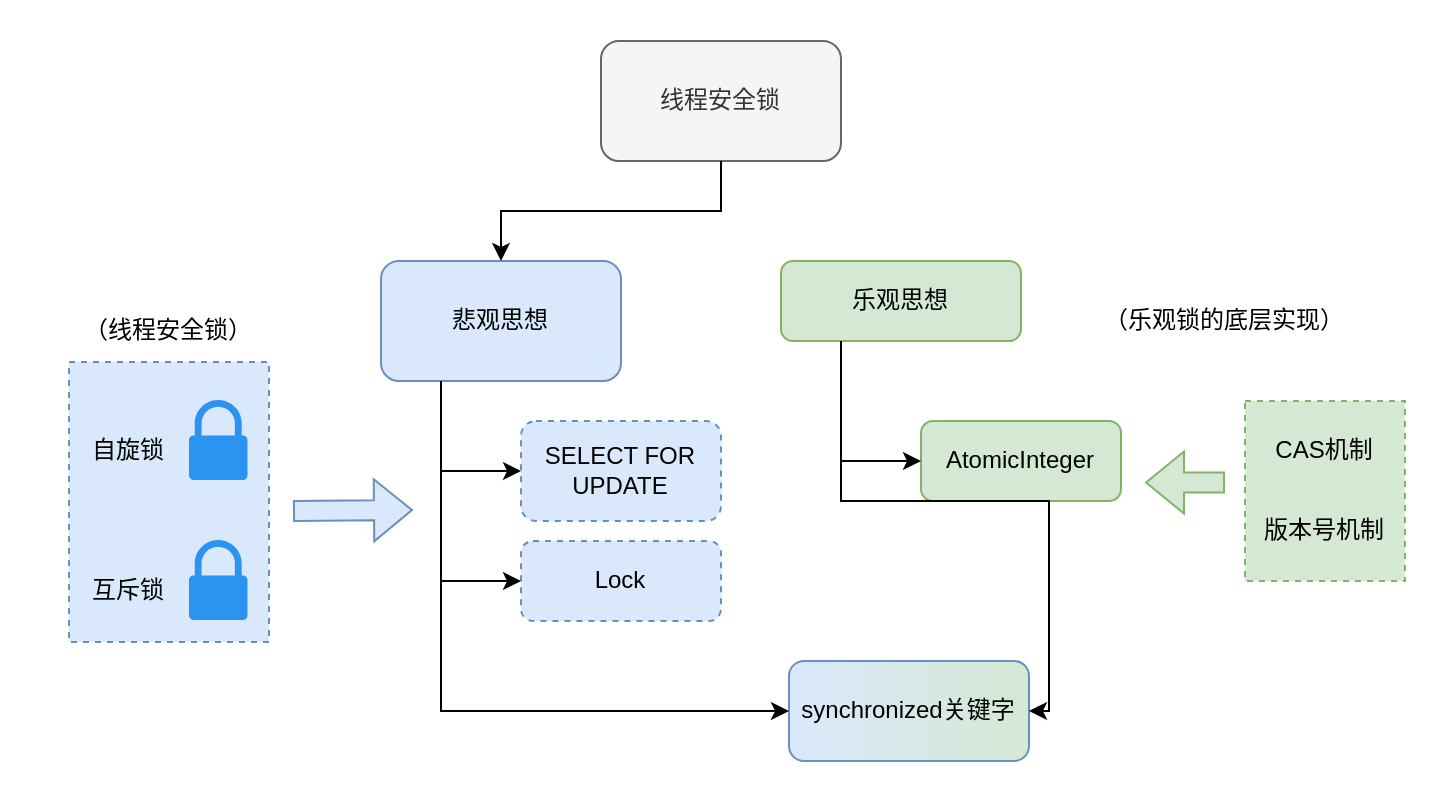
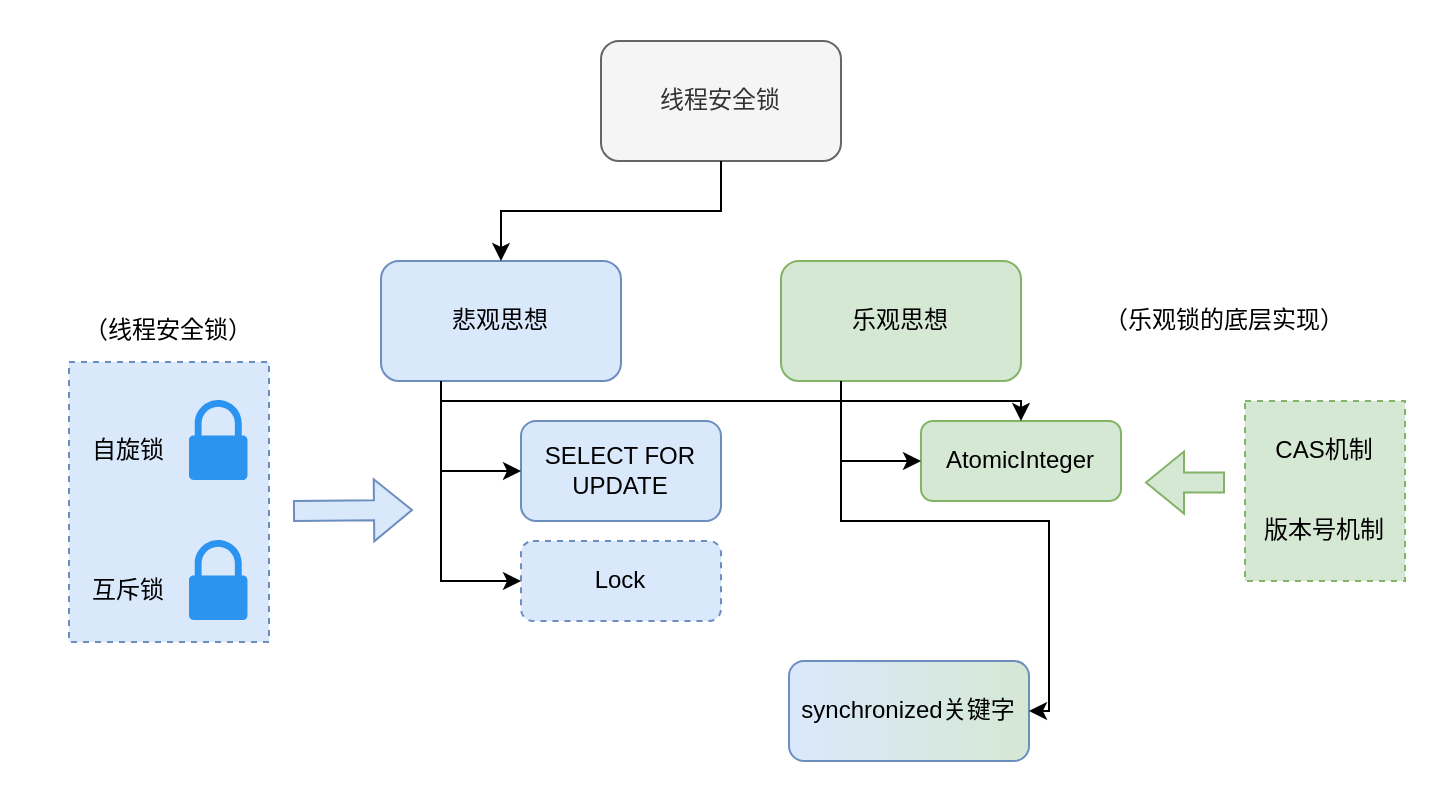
  <mxCell id="0" />
  <mxCell id="1" parent="0" />
  <mxCell id="2" value="" style="rounded=0;whiteSpace=wrap;html=1;shadow=0;glass=0;sketch=0;gradientDirection=east;dashed=1;fillColor=#dae8fc;strokeColor=#6c8ebf;" vertex="1" parent="1"><mxGeometry x="34" y="180.5" width="100" height="140" as="geometry" /></mxCell>
  <mxCell id="3" value="悲观思想" style="rounded=1;whiteSpace=wrap;html=1;fillColor=#dae8fc;strokeColor=#6c8ebf;" vertex="1" parent="1"><mxGeometry x="190" y="130" width="120" height="60" as="geometry" /></mxCell>
- <mxCell id="4" value="乐观思想" style="rounded=1;whiteSpace=wrap;html=1;fillColor=#d5e8d4;strokeColor=#82b366;" vertex="1" parent="1"><mxGeometry x="390" y="130" width="120" height="40" as="geometry" /></mxCell>
+ <mxCell id="4" value="乐观思想" style="rounded=1;whiteSpace=wrap;html=1;fillColor=#d5e8d4;strokeColor=#82b366;" vertex="1" parent="1"><mxGeometry x="390" y="130" width="120" height="60" as="geometry" /></mxCell>
  <mxCell id="5" value="线程安全锁" style="rounded=1;whiteSpace=wrap;html=1;fillColor=#f5f5f5;fontColor=#333333;strokeColor=#666666;" vertex="1" parent="1"><mxGeometry x="300" y="20" width="120" height="60" as="geometry" /></mxCell>
  <mxCell id="6" value="synchronized关键字" style="rounded=1;whiteSpace=wrap;html=1;fillColor=#dae8fc;strokeColor=#6c8ebf;gradientDirection=east;gradientColor=#D5E8D4;glass=0;shadow=0;" vertex="1" parent="1"><mxGeometry x="394" y="330" width="120" height="50" as="geometry" /></mxCell>
  <mxCell id="7" value="Lock" style="rounded=1;whiteSpace=wrap;html=1;fillColor=#dae8fc;strokeColor=#6c8ebf;dashed=1;" vertex="1" parent="1"><mxGeometry x="260" y="270" width="100" height="40" as="geometry" /></mxCell>
  <mxCell id="8" value="AtomicInteger" style="rounded=1;whiteSpace=wrap;html=1;fillColor=#d5e8d4;strokeColor=#82b366;" vertex="1" parent="1"><mxGeometry x="460" y="210" width="100" height="40" as="geometry" /></mxCell>
- <mxCell id="9" value="SELECT FOR UPDATE" style="rounded=1;whiteSpace=wrap;html=1;fillColor=#dae8fc;strokeColor=#6c8ebf;dashed=1;" vertex="1" parent="1"><mxGeometry x="260" y="210" width="100" height="50" as="geometry" /></mxCell>
+ <mxCell id="9" value="SELECT FOR UPDATE" style="rounded=1;whiteSpace=wrap;html=1;fillColor=#dae8fc;strokeColor=#6c8ebf;" vertex="1" parent="1"><mxGeometry x="260" y="210" width="100" height="50" as="geometry" /></mxCell>
  <mxCell id="10" value="" style="endArrow=classic;html=1;rounded=0;exitX=0.25;exitY=1;exitDx=0;exitDy=0;entryX=0;entryY=0.5;entryDx=0;entryDy=0;edgeStyle=orthogonalEdgeStyle;" edge="1" parent="1" source="3" target="9"><mxGeometry width="50" height="50" relative="1" as="geometry"><mxPoint x="280" y="250" as="sourcePoint" /><mxPoint x="330" y="200" as="targetPoint" /></mxGeometry></mxCell>
  <mxCell id="11" value="" style="endArrow=classic;html=1;rounded=0;exitX=0.25;exitY=1;exitDx=0;exitDy=0;entryX=0;entryY=0.5;entryDx=0;entryDy=0;edgeStyle=orthogonalEdgeStyle;" edge="1" parent="1" source="3" target="7"><mxGeometry width="50" height="50" relative="1" as="geometry"><mxPoint x="270" y="200" as="sourcePoint" /><mxPoint x="150" y="240" as="targetPoint" /></mxGeometry></mxCell>
- <mxCell id="12" value="" style="endArrow=classic;html=1;rounded=0;exitX=0.25;exitY=1;exitDx=0;exitDy=0;entryX=0;entryY=0.5;entryDx=0;entryDy=0;edgeStyle=orthogonalEdgeStyle;" edge="1" parent="1" source="3" target="6"><mxGeometry width="50" height="50" relative="1" as="geometry"><mxPoint x="270" y="200" as="sourcePoint" /><mxPoint x="270" y="240" as="targetPoint" /></mxGeometry></mxCell>
+ <mxCell id="12" value="" style="endArrow=classic;html=1;rounded=0;exitX=0.25;exitY=1;exitDx=0;exitDy=0;edgeStyle=orthogonalEdgeStyle;" edge="1" parent="1" source="3" target="8"><mxGeometry width="50" height="50" relative="1" as="geometry"><mxPoint x="270" y="200" as="sourcePoint" /><mxPoint x="270" y="240" as="targetPoint" /></mxGeometry></mxCell>
  <mxCell id="13" value="" style="endArrow=classic;html=1;rounded=0;exitX=0.25;exitY=1;exitDx=0;exitDy=0;entryX=0;entryY=0.5;entryDx=0;entryDy=0;edgeStyle=orthogonalEdgeStyle;" edge="1" parent="1" source="4" target="8"><mxGeometry width="50" height="50" relative="1" as="geometry"><mxPoint x="280" y="210" as="sourcePoint" /><mxPoint x="280" y="250" as="targetPoint" /></mxGeometry></mxCell>
  <mxCell id="14" value="" style="endArrow=classic;html=1;rounded=0;entryX=1;entryY=0.5;entryDx=0;entryDy=0;edgeStyle=orthogonalEdgeStyle;exitX=0.25;exitY=1;exitDx=0;exitDy=0;" edge="1" parent="1" source="4" target="6"><mxGeometry width="50" height="50" relative="1" as="geometry"><mxPoint x="440" y="220" as="sourcePoint" /><mxPoint x="290" y="260" as="targetPoint" /></mxGeometry></mxCell>
  <mxCell id="15" value="" style="endArrow=classic;html=1;rounded=0;exitX=0.5;exitY=1;exitDx=0;exitDy=0;edgeStyle=orthogonalEdgeStyle;entryX=0.5;entryY=0;entryDx=0;entryDy=0;" edge="1" parent="1" source="5" target="3"><mxGeometry width="50" height="50" relative="1" as="geometry"><mxPoint x="350" y="160" as="sourcePoint" /><mxPoint x="400" y="110" as="targetPoint" /></mxGeometry></mxCell>
  <mxCell id="16" value="" style="sketch=0;pointerEvents=1;shadow=0;dashed=0;html=1;strokeColor=none;labelPosition=center;verticalLabelPosition=bottom;verticalAlign=top;outlineConnect=0;align=center;shape=mxgraph.office.security.lock_protected;fillColor=#2A94F0;glass=0;" vertex="1" parent="1"><mxGeometry x="94" y="199.5" width="29.23" height="40" as="geometry" /></mxCell>
  <mxCell id="17" value="" style="sketch=0;pointerEvents=1;shadow=0;dashed=0;html=1;strokeColor=none;labelPosition=center;verticalLabelPosition=bottom;verticalAlign=top;outlineConnect=0;align=center;shape=mxgraph.office.security.lock_protected;fillColor=#2A94F0;glass=0;" vertex="1" parent="1"><mxGeometry x="94" y="269.5" width="29.23" height="40" as="geometry" /></mxCell>
  <mxCell id="18" value="自旋锁" style="text;html=1;strokeColor=none;fillColor=none;align=center;verticalAlign=middle;whiteSpace=wrap;rounded=0;" vertex="1" parent="1"><mxGeometry x="34" y="209.5" width="60" height="30" as="geometry" /></mxCell>
  <mxCell id="19" value="互斥锁" style="text;html=1;strokeColor=none;fillColor=none;align=center;verticalAlign=middle;whiteSpace=wrap;rounded=0;" vertex="1" parent="1"><mxGeometry x="34" y="279.5" width="60" height="30" as="geometry" /></mxCell>
  <mxCell id="20" value="" style="shape=flexArrow;endArrow=classic;html=1;rounded=0;fillColor=#dae8fc;strokeColor=#6c8ebf;" edge="1" parent="1"><mxGeometry width="50" height="50" relative="1" as="geometry"><mxPoint x="146" y="255" as="sourcePoint" /><mxPoint x="206" y="254.5" as="targetPoint" /></mxGeometry></mxCell>
  <mxCell id="21" value="" style="rounded=0;whiteSpace=wrap;html=1;shadow=0;glass=0;sketch=0;gradientDirection=east;dashed=1;fillColor=#d5e8d4;strokeColor=#82b366;" vertex="1" parent="1"><mxGeometry x="622" y="200" width="80" height="90" as="geometry" /></mxCell>
  <mxCell id="22" value="CAS机制" style="text;html=1;strokeColor=none;fillColor=none;align=center;verticalAlign=middle;whiteSpace=wrap;rounded=0;" vertex="1" parent="1"><mxGeometry x="632" y="210" width="60" height="30" as="geometry" /></mxCell>
  <mxCell id="23" value="版本号机制" style="text;html=1;strokeColor=none;fillColor=none;align=center;verticalAlign=middle;whiteSpace=wrap;rounded=0;" vertex="1" parent="1"><mxGeometry x="622" y="250" width="80" height="30" as="geometry" /></mxCell>
  <mxCell id="24" value="" style="shape=flexArrow;endArrow=classic;html=1;rounded=0;fillColor=#d5e8d4;strokeColor=#82b366;" edge="1" parent="1"><mxGeometry width="50" height="50" relative="1" as="geometry"><mxPoint x="612" y="240.76" as="sourcePoint" /><mxPoint x="572" y="240.76" as="targetPoint" /></mxGeometry></mxCell>
  <mxCell id="25" value="（乐观锁的底层实现）" style="text;html=1;strokeColor=none;fillColor=none;align=center;verticalAlign=middle;whiteSpace=wrap;rounded=0;" vertex="1" parent="1"><mxGeometry x="548" y="145" width="128" height="30" as="geometry" /></mxCell>
  <mxCell id="26" value="（线程安全锁）" style="text;html=1;strokeColor=none;fillColor=none;align=center;verticalAlign=middle;whiteSpace=wrap;rounded=0;" vertex="1" parent="1"><mxGeometry x="20" y="149.5" width="128" height="30" as="geometry" /></mxCell>
